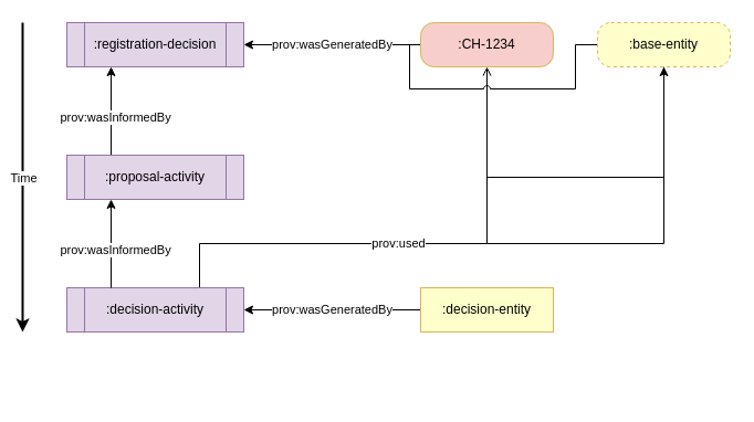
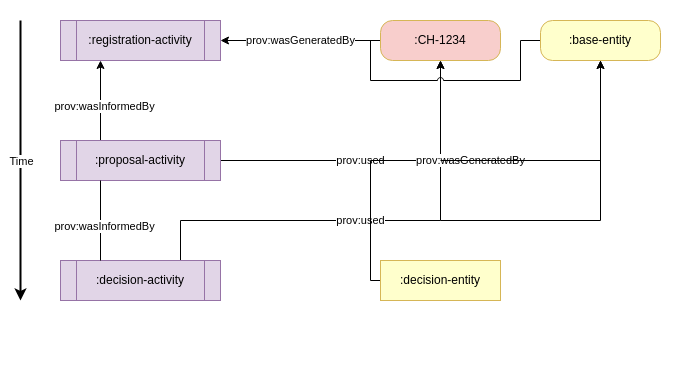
  <mxCell id="0" />
  <mxCell id="1" parent="0" />
  <mxCell id="2" value="prov:wasGeneratedBy" style="edgeStyle=orthogonalEdgeStyle;rounded=0;html=1;exitX=0;exitY=0.5;exitDx=0;exitDy=0;entryX=1;entryY=0.5;entryDx=0;entryDy=0;" parent="1" source="3" target="4" edge="1"><mxGeometry relative="1" as="geometry" /></mxCell>
  <mxCell id="3" value=":CH-1234" style="rounded=1;whiteSpace=wrap;html=1;fillColor=#f8cecc;strokeColor=#d6b656;arcSize=30;" parent="1" vertex="1"><mxGeometry x="380" y="20" width="120" height="40" as="geometry" /></mxCell>
- <mxCell id="4" value=":registration-decision" style="shape=process;whiteSpace=wrap;html=1;backgroundOutline=1;fillColor=#e1d5e7;strokeColor=#9673a6;" parent="1" vertex="1"><mxGeometry x="60" y="20" width="160" height="40" as="geometry" /></mxCell>
+ <mxCell id="4" value=":registration-activity" style="shape=process;whiteSpace=wrap;html=1;backgroundOutline=1;fillColor=#e1d5e7;strokeColor=#9673a6;" parent="1" vertex="1"><mxGeometry x="60" y="20" width="160" height="40" as="geometry" /></mxCell>
  <mxCell id="5" value="" style="endArrow=classic;html=1;strokeWidth=2;" parent="1" edge="1"><mxGeometry width="50" height="50" relative="1" as="geometry"><mxPoint x="20" y="20" as="sourcePoint" /><mxPoint x="20" y="300" as="targetPoint" /></mxGeometry></mxCell>
  <mxCell id="6" value="Time" style="edgeLabel;html=1;align=center;verticalAlign=middle;resizable=0;points=[];" parent="5" vertex="1" connectable="0"><mxGeometry relative="1" as="geometry"><mxPoint as="offset" /></mxGeometry></mxCell>
  <mxCell id="7" style="edgeStyle=none;html=1;entryX=0.25;entryY=1;entryDx=0;entryDy=0;exitX=0.25;exitY=0;exitDx=0;exitDy=0;" parent="1" source="10" target="4" edge="1"><mxGeometry relative="1" as="geometry"><mxPoint x="180" y="20" as="targetPoint" /></mxGeometry></mxCell>
  <mxCell id="8" value="prov:wasInformedBy" style="edgeLabel;html=1;align=center;verticalAlign=middle;resizable=0;points=[];" parent="7" vertex="1" connectable="0"><mxGeometry x="-0.125" y="-3" relative="1" as="geometry"><mxPoint as="offset" /></mxGeometry></mxCell>
+ <mxCell id="9" value="prov:used" style="edgeStyle=orthogonalEdgeStyle;rounded=0;html=1;exitX=1;exitY=0.5;exitDx=0;exitDy=0;entryX=0.5;entryY=1;entryDx=0;entryDy=0;" parent="1" source="10" target="3" edge="1"><mxGeometry x="-0.125" relative="1" as="geometry"><Array as="points"><mxPoint x="440" y="160" /></Array><mxPoint as="offset" /></mxGeometry></mxCell>
  <mxCell id="10" value=":proposal-activity" style="shape=process;whiteSpace=wrap;html=1;backgroundOutline=1;fillColor=#e1d5e7;strokeColor=#9673a6;" parent="1" vertex="1"><mxGeometry x="60" y="140" width="160" height="40" as="geometry" /></mxCell>
  <mxCell id="11" value="" style="edgeStyle=none;html=1;" parent="1" edge="1"><mxGeometry relative="1" as="geometry"><mxPoint x="300" y="360" as="sourcePoint" /><mxPoint x="300" y="360" as="targetPoint" /></mxGeometry></mxCell>
- <mxCell id="12" value="prov:used" style="edgeStyle=orthogonalEdgeStyle;rounded=0;html=1;exitX=0.75;exitY=0;exitDx=0;exitDy=0;entryX=0.5;entryY=1;entryDx=0;entryDy=0;endArrow=open;" parent="1" source="13" target="3" edge="1"><mxGeometry x="-0.043" relative="1" as="geometry"><Array as="points"><mxPoint x="180" y="220" /><mxPoint x="440" y="220" /></Array><mxPoint as="offset" /></mxGeometry></mxCell>
+ <mxCell id="12" value="prov:used" style="edgeStyle=orthogonalEdgeStyle;rounded=0;html=1;exitX=0.75;exitY=0;exitDx=0;exitDy=0;entryX=0.5;entryY=1;entryDx=0;entryDy=0;" parent="1" source="13" target="3" edge="1"><mxGeometry x="-0.043" relative="1" as="geometry"><Array as="points"><mxPoint x="180" y="220" /><mxPoint x="440" y="220" /></Array><mxPoint as="offset" /></mxGeometry></mxCell>
  <mxCell id="13" value=":decision-activity" style="shape=process;whiteSpace=wrap;html=1;backgroundOutline=1;fillColor=#e1d5e7;strokeColor=#9673a6;" parent="1" vertex="1"><mxGeometry x="60" y="260" width="160" height="40" as="geometry" /></mxCell>
- <mxCell id="14" style="edgeStyle=none;html=1;exitX=0.25;exitY=0;exitDx=0;exitDy=0;entryX=0.25;entryY=1;entryDx=0;entryDy=0;" parent="1" source="13" target="10" edge="1"><mxGeometry relative="1" as="geometry"><mxPoint x="110" y="30" as="targetPoint" /><mxPoint x="110" y="230" as="sourcePoint" /></mxGeometry></mxCell>
+ <mxCell id="14" style="edgeStyle=none;html=1;exitX=0.25;exitY=0;exitDx=0;exitDy=0;entryX=0.25;entryY=1;entryDx=0;entryDy=0;endArrow=none;" parent="1" source="13" target="10" edge="1"><mxGeometry relative="1" as="geometry"><mxPoint x="110" y="30" as="targetPoint" /><mxPoint x="110" y="230" as="sourcePoint" /></mxGeometry></mxCell>
  <mxCell id="15" value="prov:wasInformedBy" style="edgeLabel;html=1;align=center;verticalAlign=middle;resizable=0;points=[];" parent="14" vertex="1" connectable="0"><mxGeometry x="-0.125" y="-3" relative="1" as="geometry"><mxPoint as="offset" /></mxGeometry></mxCell>
- <mxCell id="16" value="prov:wasGeneratedBy" style="edgeStyle=orthogonalEdgeStyle;rounded=0;html=1;exitX=0;exitY=0.5;exitDx=0;exitDy=0;entryX=1;entryY=0.5;entryDx=0;entryDy=0;endArrow=classic;endFill=1;" parent="1" source="17" target="13" edge="1"><mxGeometry relative="1" as="geometry" /></mxCell>
+ <mxCell id="16" value="prov:wasGeneratedBy" style="edgeStyle=orthogonalEdgeStyle;rounded=0;html=1;exitX=0;exitY=0.5;exitDx=0;exitDy=0;endArrow=classic;endFill=1;" parent="1" source="17" target="21" edge="1"><mxGeometry relative="1" as="geometry" /></mxCell>
  <mxCell id="17" value=":decision-entity" style="whiteSpace=wrap;html=1;fillColor=#FFFFCC;strokeColor=#d6b656;arcSize=30;rounded=0;" parent="1" vertex="1"><mxGeometry x="380" y="260" width="120" height="40" as="geometry" /></mxCell>
  <mxCell id="18" style="edgeStyle=orthogonalEdgeStyle;rounded=0;html=1;exitX=0;exitY=0.5;exitDx=0;exitDy=0;endArrow=none;endFill=0;jumpStyle=arc;" edge="1" parent="1" source="21"><mxGeometry relative="1" as="geometry"><mxPoint x="370" y="40" as="targetPoint" /><Array as="points"><mxPoint x="520" y="40" /><mxPoint x="520" y="80" /><mxPoint x="370" y="80" /></Array></mxGeometry></mxCell>
  <mxCell id="19" style="edgeStyle=orthogonalEdgeStyle;rounded=0;html=1;exitX=0.5;exitY=1;exitDx=0;exitDy=0;endArrow=none;endFill=0;" edge="1" parent="1" source="21"><mxGeometry relative="1" as="geometry"><mxPoint x="440" y="220" as="targetPoint" /><Array as="points"><mxPoint x="600" y="220" /></Array></mxGeometry></mxCell>
  <mxCell id="20" style="edgeStyle=orthogonalEdgeStyle;rounded=0;html=1;exitX=0.5;exitY=1;exitDx=0;exitDy=0;endArrow=none;endFill=0;startArrow=classic;startFill=1;" edge="1" parent="1" source="21"><mxGeometry relative="1" as="geometry"><mxPoint x="440" y="160" as="targetPoint" /><Array as="points"><mxPoint x="600" y="160" /></Array></mxGeometry></mxCell>
- <mxCell id="21" value=":base-entity" style="rounded=1;whiteSpace=wrap;html=1;fillColor=#FFFFCC;strokeColor=#d6b656;arcSize=30;dashed=1;" vertex="1" parent="1"><mxGeometry x="540" y="20" width="120" height="40" as="geometry" /></mxCell>
+ <mxCell id="21" value=":base-entity" style="rounded=1;whiteSpace=wrap;html=1;fillColor=#FFFFCC;strokeColor=#d6b656;arcSize=30;" vertex="1" parent="1"><mxGeometry x="540" y="20" width="120" height="40" as="geometry" /></mxCell>
